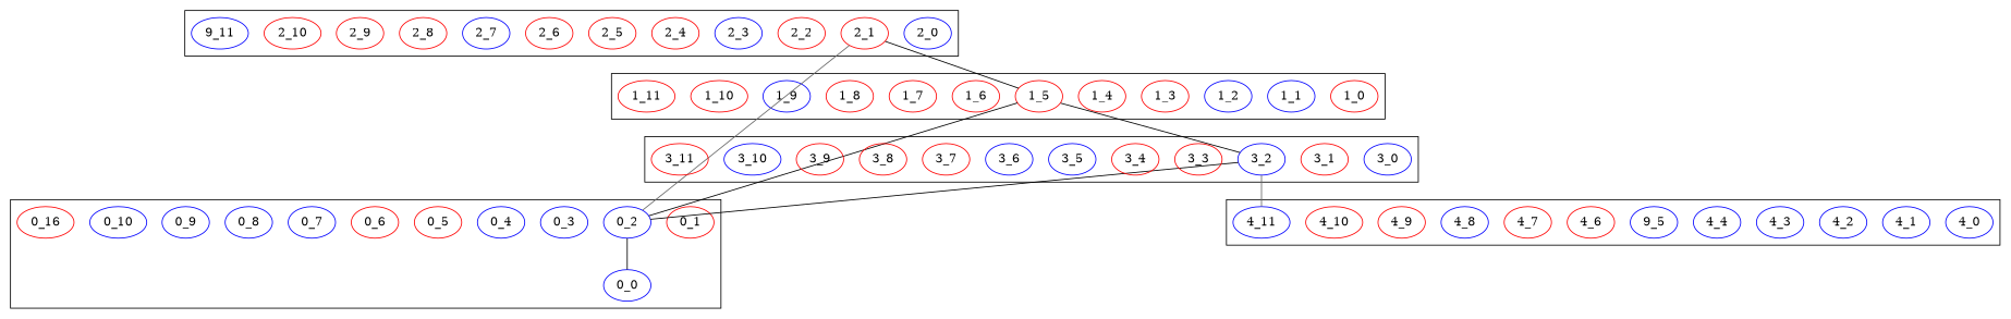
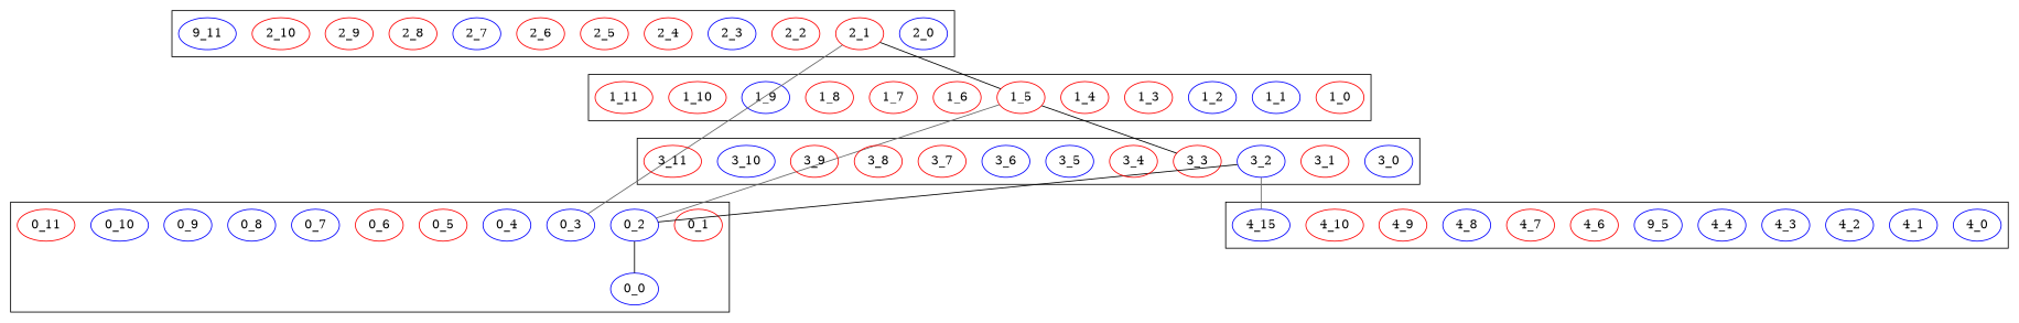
  graph {
    splines=false
    node [color=red]
    edge [color=black]
    "0_0" [color=blue]
    "0_1"
    "0_2" [color=blue]
    "0_3" [color=blue]
    "0_4" [color=blue]
    "0_5"
    "0_6"
    "0_7" [color=blue]
    "0_8" [color=blue]
    "0_9" [color=blue]
    "0_10" [color=blue]
-   "0_11" [label="0_16"]
+   "0_11"
    "1_0"
    "1_1" [color=blue]
    "1_2" [color=blue]
    "1_3"
    "1_4"
    "1_5"
    "1_6"
    "1_7"
    "1_8"
    "1_9" [color=blue]
    "1_10"
    "1_11"
    "2_0" [color=blue]
    "2_1"
    "2_2"
    "2_3" [color=blue]
    "2_4"
    "2_5"
    "2_6"
    "2_7" [color=blue]
    "2_8"
    "2_9"
    "2_10"
    n36 [color=blue label="9_11"]
    "3_0" [color=blue]
    "3_1"
    "3_2" [color=blue]
    "3_3"
    "3_4"
    "3_5" [color=blue]
    "3_6" [color=blue]
    "3_7"
    "3_8"
    "3_9"
    "3_10" [color=blue]
    "3_11"
    "4_0" [color=blue]
    "4_1" [color=blue]
    "4_2" [color=blue]
    "4_3" [color=blue]
    "4_4" [color=blue]
    n54 [color=blue label="9_5"]
    "4_6"
    "4_7"
    "4_8" [color=blue]
    "4_9"
    "4_10"
-   "4_11" [color=blue]
+   "4_11" [color=blue label="4_15"]
    subgraph cluster_1 {
      "0_0"
      "0_1"
      "0_2"
      "0_3"
      "0_4"
      "0_5"
      "0_6"
      "0_7"
      "0_8"
      "0_9"
      "0_10"
      "0_11"
    }
    subgraph cluster_2 {
      "1_0"
      "1_1"
      "1_2"
      "1_3"
      "1_4"
      "1_5"
      "1_6"
      "1_7"
      "1_8"
      "1_9"
      "1_10"
      "1_11"
    }
    subgraph cluster_3 {
      "2_0"
      "2_1"
      "2_2"
      "2_3"
      "2_4"
      "2_5"
      "2_6"
      "2_7"
      "2_8"
      "2_9"
      "2_10"
      n36
    }
    subgraph cluster_4 {
      "3_0"
      "3_1"
      "3_2"
      "3_3"
      "3_4"
      "3_5"
      "3_6"
      "3_7"
      "3_8"
      "3_9"
      "3_10"
      "3_11"
    }
    subgraph cluster_5 {
      "4_0"
      "4_1"
      "4_2"
      "4_3"
      "4_4"
      n54
      "4_6"
      "4_7"
      "4_8"
      "4_9"
      "4_10"
      "4_11"
    }
    "0_2" -- "0_0"
-   "1_5" -- "0_2"
-   "1_5" -- "3_2"
-   "2_1" -- "0_2" [color=gray40]
+   "1_5" -- "0_2" [color=gray40]
+   "1_5" -- "3_3"
+   "2_1" -- "0_3" [color=gray40]
    "2_1" -- "1_5"
    "3_2" -- "0_2"
    "3_2" -- "4_11" [color=gray40]
  }
